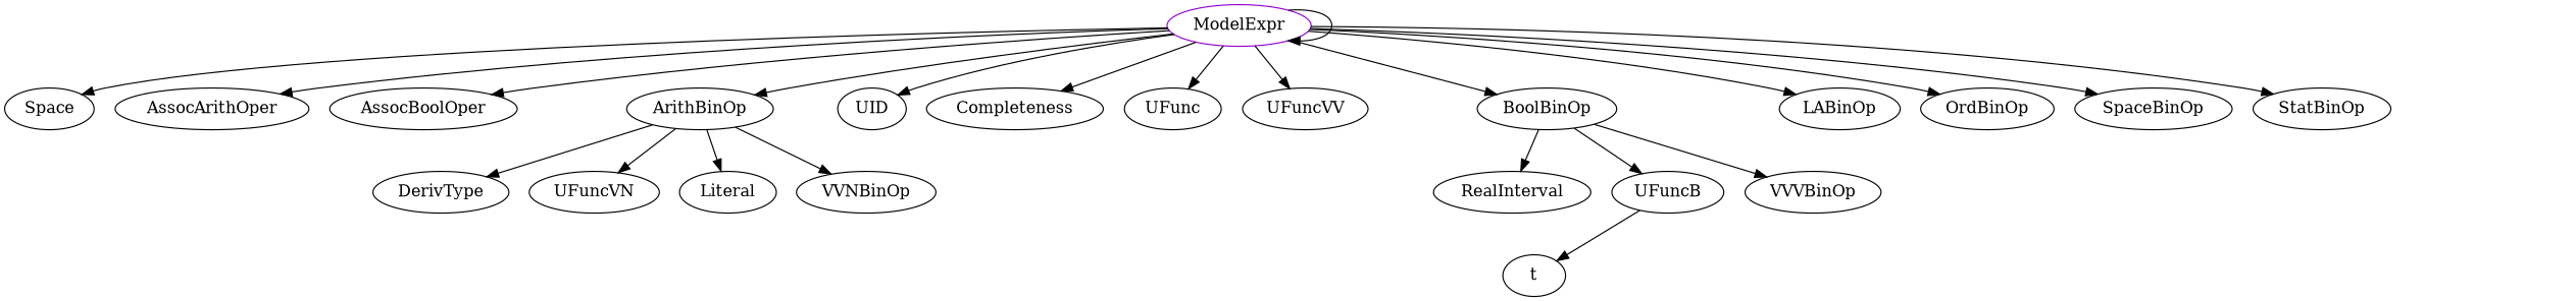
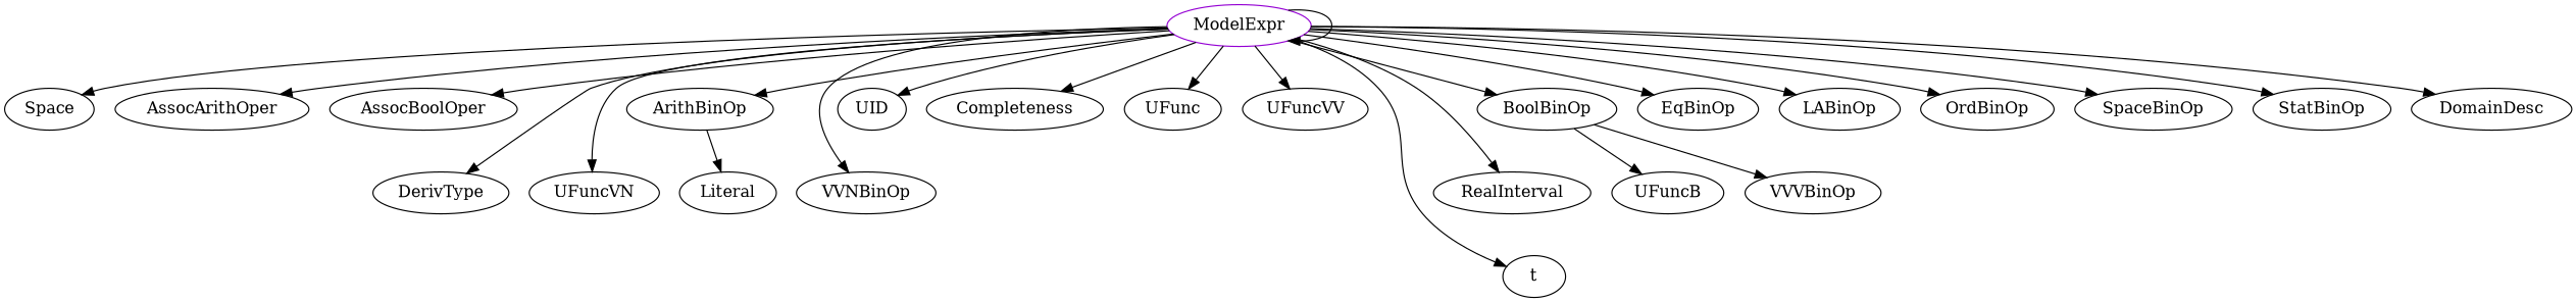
  digraph {
    n1 [color=darkviolet label=ModelExpr shape=oval]
    Space
    AssocArithOper
    AssocBoolOper
    DerivType
    UID
    Completeness
    UFunc
    UFuncVV
    UFuncVN
    ArithBinOp
    BoolBinOp
+   EqBinOp
    LABinOp
    OrdBinOp
    SpaceBinOp
    StatBinOp
    VVNBinOp
+   DomainDesc
    t
    RealInterval
    Literal
    UFuncB
    VVVBinOp
    n1 -> n1
    n1 -> Space
    n1 -> AssocArithOper
    n1 -> AssocBoolOper
-   ArithBinOp -> DerivType
+   n1 -> DerivType
    n1 -> UID
    n1 -> Completeness
    n1 -> UFunc
    n1 -> UFuncVV
-   ArithBinOp -> UFuncVN
+   n1 -> UFuncVN
    n1 -> ArithBinOp
    n1 -> BoolBinOp
+   n1 -> EqBinOp
    n1 -> LABinOp
    n1 -> OrdBinOp
    n1 -> SpaceBinOp
    n1 -> StatBinOp
-   ArithBinOp -> VVNBinOp
-   UFuncB -> t
-   BoolBinOp -> RealInterval
+   n1 -> VVNBinOp
+   n1 -> DomainDesc
+   n1 -> t
+   n1 -> RealInterval
    ArithBinOp -> Literal
    BoolBinOp -> UFuncB
    BoolBinOp -> VVVBinOp
  }
